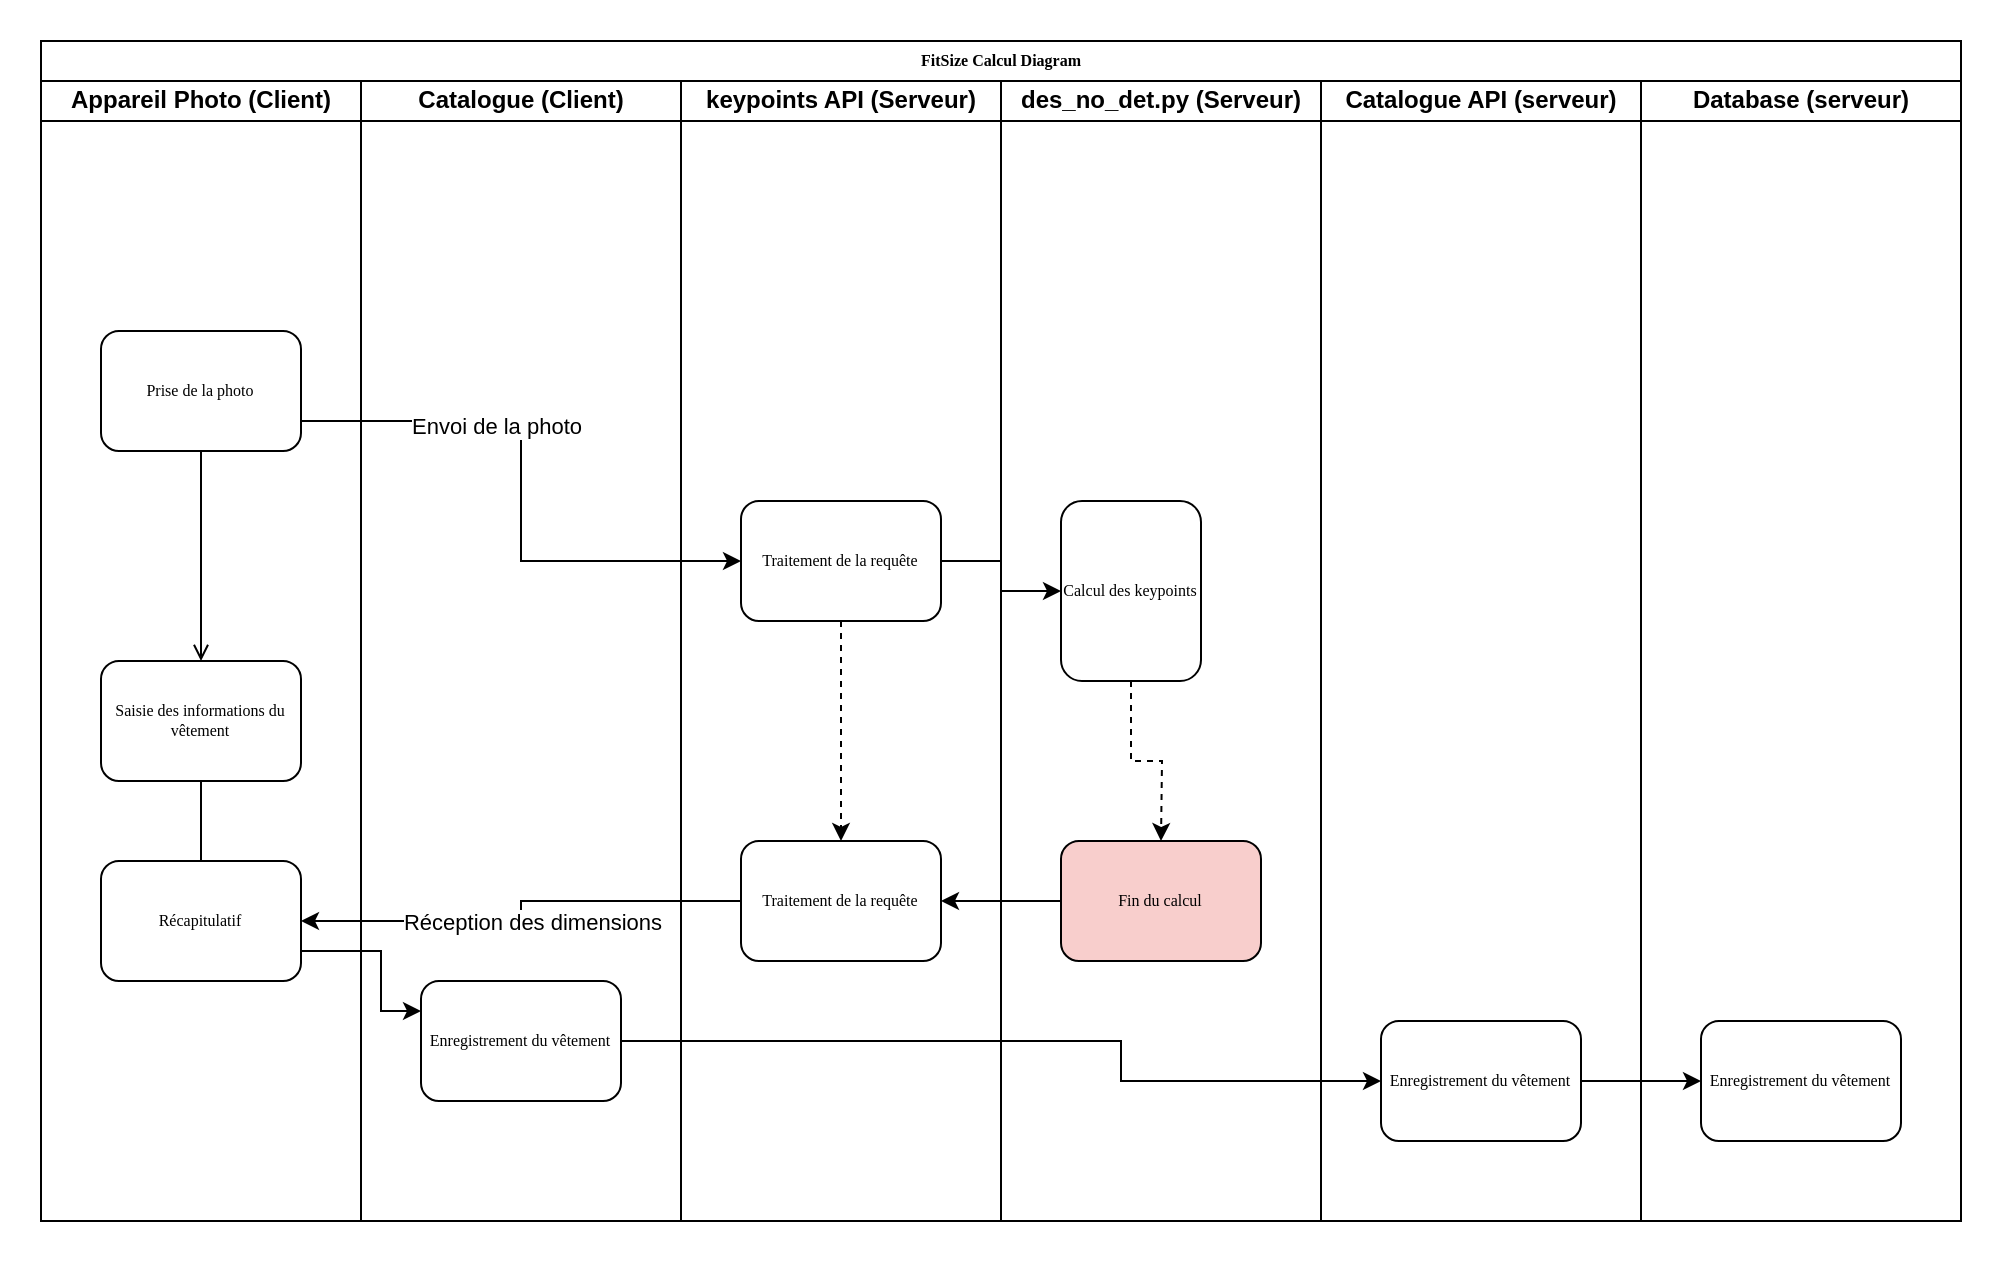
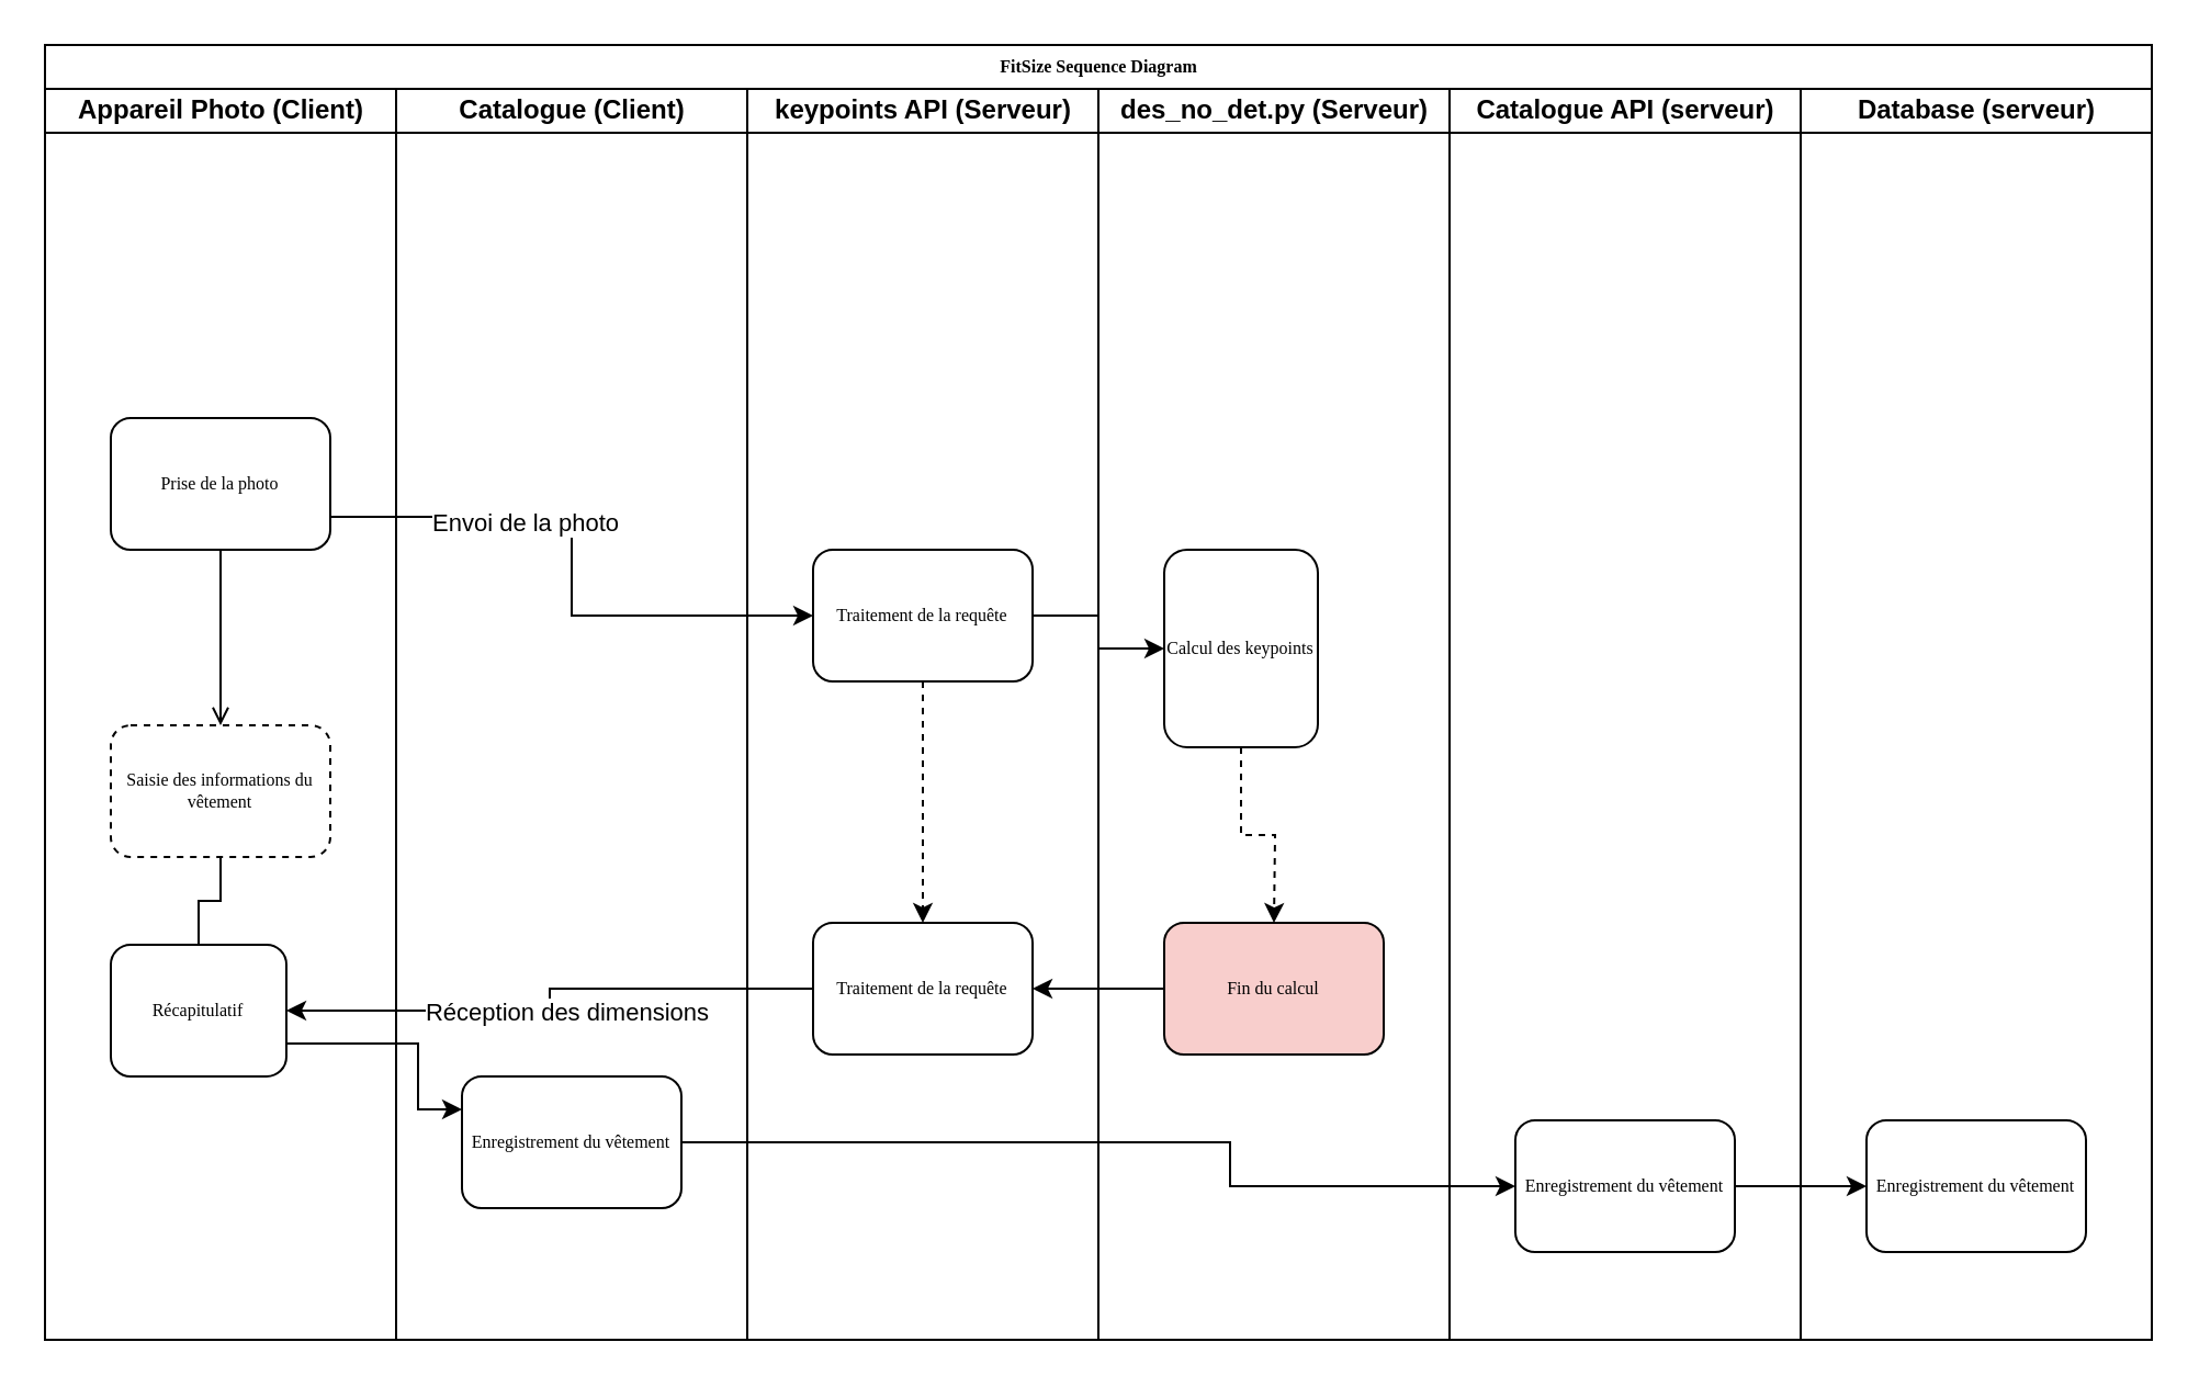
  <mxCell id="0" />
  <mxCell id="1" parent="0" />
- <mxCell id="2" value="FitSize Calcul Diagram" style="swimlane;html=1;childLayout=stackLayout;startSize=20;rounded=0;shadow=0;labelBackgroundColor=none;strokeWidth=1;fontFamily=Verdana;fontSize=8;align=center;" parent="1" vertex="1"><mxGeometry x="20" y="20" width="960" height="590" as="geometry" /></mxCell>
+ <mxCell id="2" value="FitSize Sequence Diagram" style="swimlane;html=1;childLayout=stackLayout;startSize=20;rounded=0;shadow=0;labelBackgroundColor=none;strokeWidth=1;fontFamily=Verdana;fontSize=8;align=center;" parent="1" vertex="1"><mxGeometry x="20" y="20" width="960" height="590" as="geometry" /></mxCell>
  <mxCell id="3" value="Appareil Photo (Client)" style="swimlane;html=1;startSize=20;" parent="2" vertex="1"><mxGeometry y="20" width="160" height="570" as="geometry" /></mxCell>
  <mxCell id="4" style="edgeStyle=orthogonalEdgeStyle;rounded=0;orthogonalLoop=1;jettySize=auto;html=1;exitX=0.5;exitY=1;exitDx=0;exitDy=0;entryX=0.5;entryY=0;entryDx=0;entryDy=0;endArrow=open;" edge="1" parent="3" source="5" target="7"><mxGeometry relative="1" as="geometry" /></mxCell>
- <mxCell id="5" value="Prise de la photo" style="rounded=1;whiteSpace=wrap;html=1;shadow=0;labelBackgroundColor=none;strokeWidth=1;fontFamily=Verdana;fontSize=8;align=center;" parent="3" vertex="1"><mxGeometry x="30" y="125" width="100" height="60" as="geometry" /></mxCell>
+ <mxCell id="5" value="Prise de la photo" style="rounded=1;whiteSpace=wrap;html=1;shadow=0;labelBackgroundColor=none;strokeWidth=1;fontFamily=Verdana;fontSize=8;align=center;" parent="3" vertex="1"><mxGeometry x="30" y="150" width="100" height="60" as="geometry" /></mxCell>
  <mxCell id="6" style="edgeStyle=orthogonalEdgeStyle;rounded=0;orthogonalLoop=1;jettySize=auto;html=1;exitX=0.5;exitY=1;exitDx=0;exitDy=0;entryX=0.5;entryY=0;entryDx=0;entryDy=0;endArrow=none;" edge="1" parent="3" source="7" target="8"><mxGeometry relative="1" as="geometry" /></mxCell>
- <mxCell id="7" value="Saisie des informations du vêtement" style="rounded=1;whiteSpace=wrap;html=1;shadow=0;labelBackgroundColor=none;strokeWidth=1;fontFamily=Verdana;fontSize=8;align=center;" vertex="1" parent="3"><mxGeometry x="30" y="290" width="100" height="60" as="geometry" /></mxCell>
- <mxCell id="8" value="Récapitulatif" style="rounded=1;whiteSpace=wrap;html=1;shadow=0;labelBackgroundColor=none;strokeWidth=1;fontFamily=Verdana;fontSize=8;align=center;" vertex="1" parent="3"><mxGeometry x="30" y="390" width="100" height="60" as="geometry" /></mxCell>
+ <mxCell id="7" value="Saisie des informations du vêtement" style="rounded=1;whiteSpace=wrap;html=1;shadow=0;labelBackgroundColor=none;strokeWidth=1;fontFamily=Verdana;fontSize=8;align=center;dashed=1;" vertex="1" parent="3"><mxGeometry x="30" y="290" width="100" height="60" as="geometry" /></mxCell>
+ <mxCell id="8" value="Récapitulatif" style="rounded=1;whiteSpace=wrap;html=1;shadow=0;labelBackgroundColor=none;strokeWidth=1;fontFamily=Verdana;fontSize=8;align=center;" vertex="1" parent="3"><mxGeometry x="30" y="390" width="80" height="60" as="geometry" /></mxCell>
  <mxCell id="9" value="Catalogue (Client)" style="swimlane;html=1;startSize=20;" parent="2" vertex="1"><mxGeometry x="160" y="20" width="160" height="570" as="geometry" /></mxCell>
  <mxCell id="10" value="Enregistrement du vêtement" style="rounded=1;whiteSpace=wrap;html=1;shadow=0;labelBackgroundColor=none;strokeWidth=1;fontFamily=Verdana;fontSize=8;align=center;" vertex="1" parent="9"><mxGeometry x="30" y="450" width="100" height="60" as="geometry" /></mxCell>
  <mxCell id="11" value="keypoints API (Serveur)" style="swimlane;html=1;startSize=20;" parent="2" vertex="1"><mxGeometry x="320" y="20" width="160" height="570" as="geometry" /></mxCell>
  <mxCell id="12" style="edgeStyle=orthogonalEdgeStyle;rounded=0;orthogonalLoop=1;jettySize=auto;html=1;exitX=0.5;exitY=1;exitDx=0;exitDy=0;entryX=0.5;entryY=0;entryDx=0;entryDy=0;dashed=1;" edge="1" parent="11" source="13" target="14"><mxGeometry relative="1" as="geometry" /></mxCell>
  <mxCell id="13" value="Traitement de la requête" style="rounded=1;whiteSpace=wrap;html=1;shadow=0;labelBackgroundColor=none;strokeWidth=1;fontFamily=Verdana;fontSize=8;align=center;" vertex="1" parent="11"><mxGeometry x="30" y="210" width="100" height="60" as="geometry" /></mxCell>
  <mxCell id="14" value="Traitement de la requête" style="rounded=1;whiteSpace=wrap;html=1;shadow=0;labelBackgroundColor=none;strokeWidth=1;fontFamily=Verdana;fontSize=8;align=center;" vertex="1" parent="11"><mxGeometry x="30" y="380" width="100" height="60" as="geometry" /></mxCell>
  <mxCell id="15" value="des_no_det.py (Serveur)" style="swimlane;html=1;startSize=20;" parent="2" vertex="1"><mxGeometry x="480" y="20" width="160" height="570" as="geometry" /></mxCell>
  <mxCell id="16" style="edgeStyle=orthogonalEdgeStyle;rounded=0;orthogonalLoop=1;jettySize=auto;html=1;exitX=0.5;exitY=1;exitDx=0;exitDy=0;dashed=1;" edge="1" parent="15" source="17"><mxGeometry relative="1" as="geometry"><mxPoint x="80" y="380" as="targetPoint" /></mxGeometry></mxCell>
  <mxCell id="17" value="Calcul des keypoints" style="rounded=1;whiteSpace=wrap;html=1;shadow=0;labelBackgroundColor=none;strokeWidth=1;fontFamily=Verdana;fontSize=8;align=center;" vertex="1" parent="15"><mxGeometry x="30" y="210" width="70" height="90" as="geometry" /></mxCell>
  <mxCell id="18" value="Fin du calcul" style="rounded=1;whiteSpace=wrap;html=1;shadow=0;labelBackgroundColor=none;strokeWidth=1;fontFamily=Verdana;fontSize=8;align=center;fillColor=#f8cecc;" vertex="1" parent="15"><mxGeometry x="30" y="380" width="100" height="60" as="geometry" /></mxCell>
  <mxCell id="19" value="Catalogue API (serveur)" style="swimlane;html=1;startSize=20;" parent="2" vertex="1"><mxGeometry x="640" y="20" width="160" height="570" as="geometry" /></mxCell>
  <mxCell id="20" style="edgeStyle=orthogonalEdgeStyle;rounded=1;html=1;labelBackgroundColor=none;startArrow=none;startFill=0;startSize=5;endArrow=classicThin;endFill=1;endSize=5;jettySize=auto;orthogonalLoop=1;strokeWidth=1;fontFamily=Verdana;fontSize=8" parent="19" edge="1"><mxGeometry relative="1" as="geometry"><mxPoint x="80" y="540" as="sourcePoint" /></mxGeometry></mxCell>
  <mxCell id="21" value="Enregistrement du vêtement" style="rounded=1;whiteSpace=wrap;html=1;shadow=0;labelBackgroundColor=none;strokeWidth=1;fontFamily=Verdana;fontSize=8;align=center;" vertex="1" parent="19"><mxGeometry x="30" y="470" width="100" height="60" as="geometry" /></mxCell>
  <mxCell id="22" value="Database (serveur)" style="swimlane;html=1;startSize=20;" parent="2" vertex="1"><mxGeometry x="800" y="20" width="160" height="570" as="geometry" /></mxCell>
  <mxCell id="23" value="Enregistrement du vêtement" style="rounded=1;whiteSpace=wrap;html=1;shadow=0;labelBackgroundColor=none;strokeWidth=1;fontFamily=Verdana;fontSize=8;align=center;" vertex="1" parent="22"><mxGeometry x="30" y="470" width="100" height="60" as="geometry" /></mxCell>
  <mxCell id="24" style="edgeStyle=orthogonalEdgeStyle;rounded=0;orthogonalLoop=1;jettySize=auto;html=1;exitX=1;exitY=0.75;exitDx=0;exitDy=0;entryX=0;entryY=0.5;entryDx=0;entryDy=0;" edge="1" parent="2" source="5" target="13"><mxGeometry relative="1" as="geometry" /></mxCell>
  <mxCell id="25" value="Envoi de la photo" style="edgeLabel;html=1;align=center;verticalAlign=middle;resizable=0;points=[];" vertex="1" connectable="0" parent="24"><mxGeometry x="-0.333" y="-2" relative="1" as="geometry"><mxPoint as="offset" /></mxGeometry></mxCell>
  <mxCell id="26" style="edgeStyle=orthogonalEdgeStyle;rounded=0;orthogonalLoop=1;jettySize=auto;html=1;exitX=1;exitY=0.5;exitDx=0;exitDy=0;entryX=0;entryY=0.5;entryDx=0;entryDy=0;" edge="1" parent="2" source="13" target="17"><mxGeometry relative="1" as="geometry" /></mxCell>
  <mxCell id="27" style="edgeStyle=orthogonalEdgeStyle;rounded=0;orthogonalLoop=1;jettySize=auto;html=1;exitX=0;exitY=0.5;exitDx=0;exitDy=0;entryX=1;entryY=0.5;entryDx=0;entryDy=0;" edge="1" parent="2" source="18" target="14"><mxGeometry relative="1" as="geometry" /></mxCell>
  <mxCell id="28" style="edgeStyle=orthogonalEdgeStyle;rounded=0;orthogonalLoop=1;jettySize=auto;html=1;exitX=0;exitY=0.5;exitDx=0;exitDy=0;entryX=1;entryY=0.5;entryDx=0;entryDy=0;" edge="1" parent="2" source="14" target="8"><mxGeometry relative="1" as="geometry" /></mxCell>
  <mxCell id="29" value="Réception des dimensions" style="edgeLabel;html=1;align=center;verticalAlign=middle;resizable=0;points=[];" vertex="1" connectable="0" parent="28"><mxGeometry x="-0.205" relative="1" as="geometry"><mxPoint x="-14" y="10" as="offset" /></mxGeometry></mxCell>
  <mxCell id="30" style="edgeStyle=orthogonalEdgeStyle;rounded=0;orthogonalLoop=1;jettySize=auto;html=1;exitX=1;exitY=0.75;exitDx=0;exitDy=0;entryX=0;entryY=0.25;entryDx=0;entryDy=0;" edge="1" parent="2" source="8" target="10"><mxGeometry relative="1" as="geometry"><Array as="points"><mxPoint x="170" y="455" /><mxPoint x="170" y="485" /></Array></mxGeometry></mxCell>
  <mxCell id="31" style="edgeStyle=orthogonalEdgeStyle;rounded=0;orthogonalLoop=1;jettySize=auto;html=1;exitX=1;exitY=0.5;exitDx=0;exitDy=0;entryX=0;entryY=0.5;entryDx=0;entryDy=0;" edge="1" parent="2" source="10" target="21"><mxGeometry relative="1" as="geometry"><mxPoint x="530" y="520" as="targetPoint" /><Array as="points"><mxPoint x="540" y="500" /><mxPoint x="540" y="520" /></Array></mxGeometry></mxCell>
  <mxCell id="32" style="edgeStyle=orthogonalEdgeStyle;rounded=0;orthogonalLoop=1;jettySize=auto;html=1;exitX=1;exitY=0.5;exitDx=0;exitDy=0;entryX=0;entryY=0.5;entryDx=0;entryDy=0;" edge="1" parent="2" source="21" target="23"><mxGeometry relative="1" as="geometry" /></mxCell>
